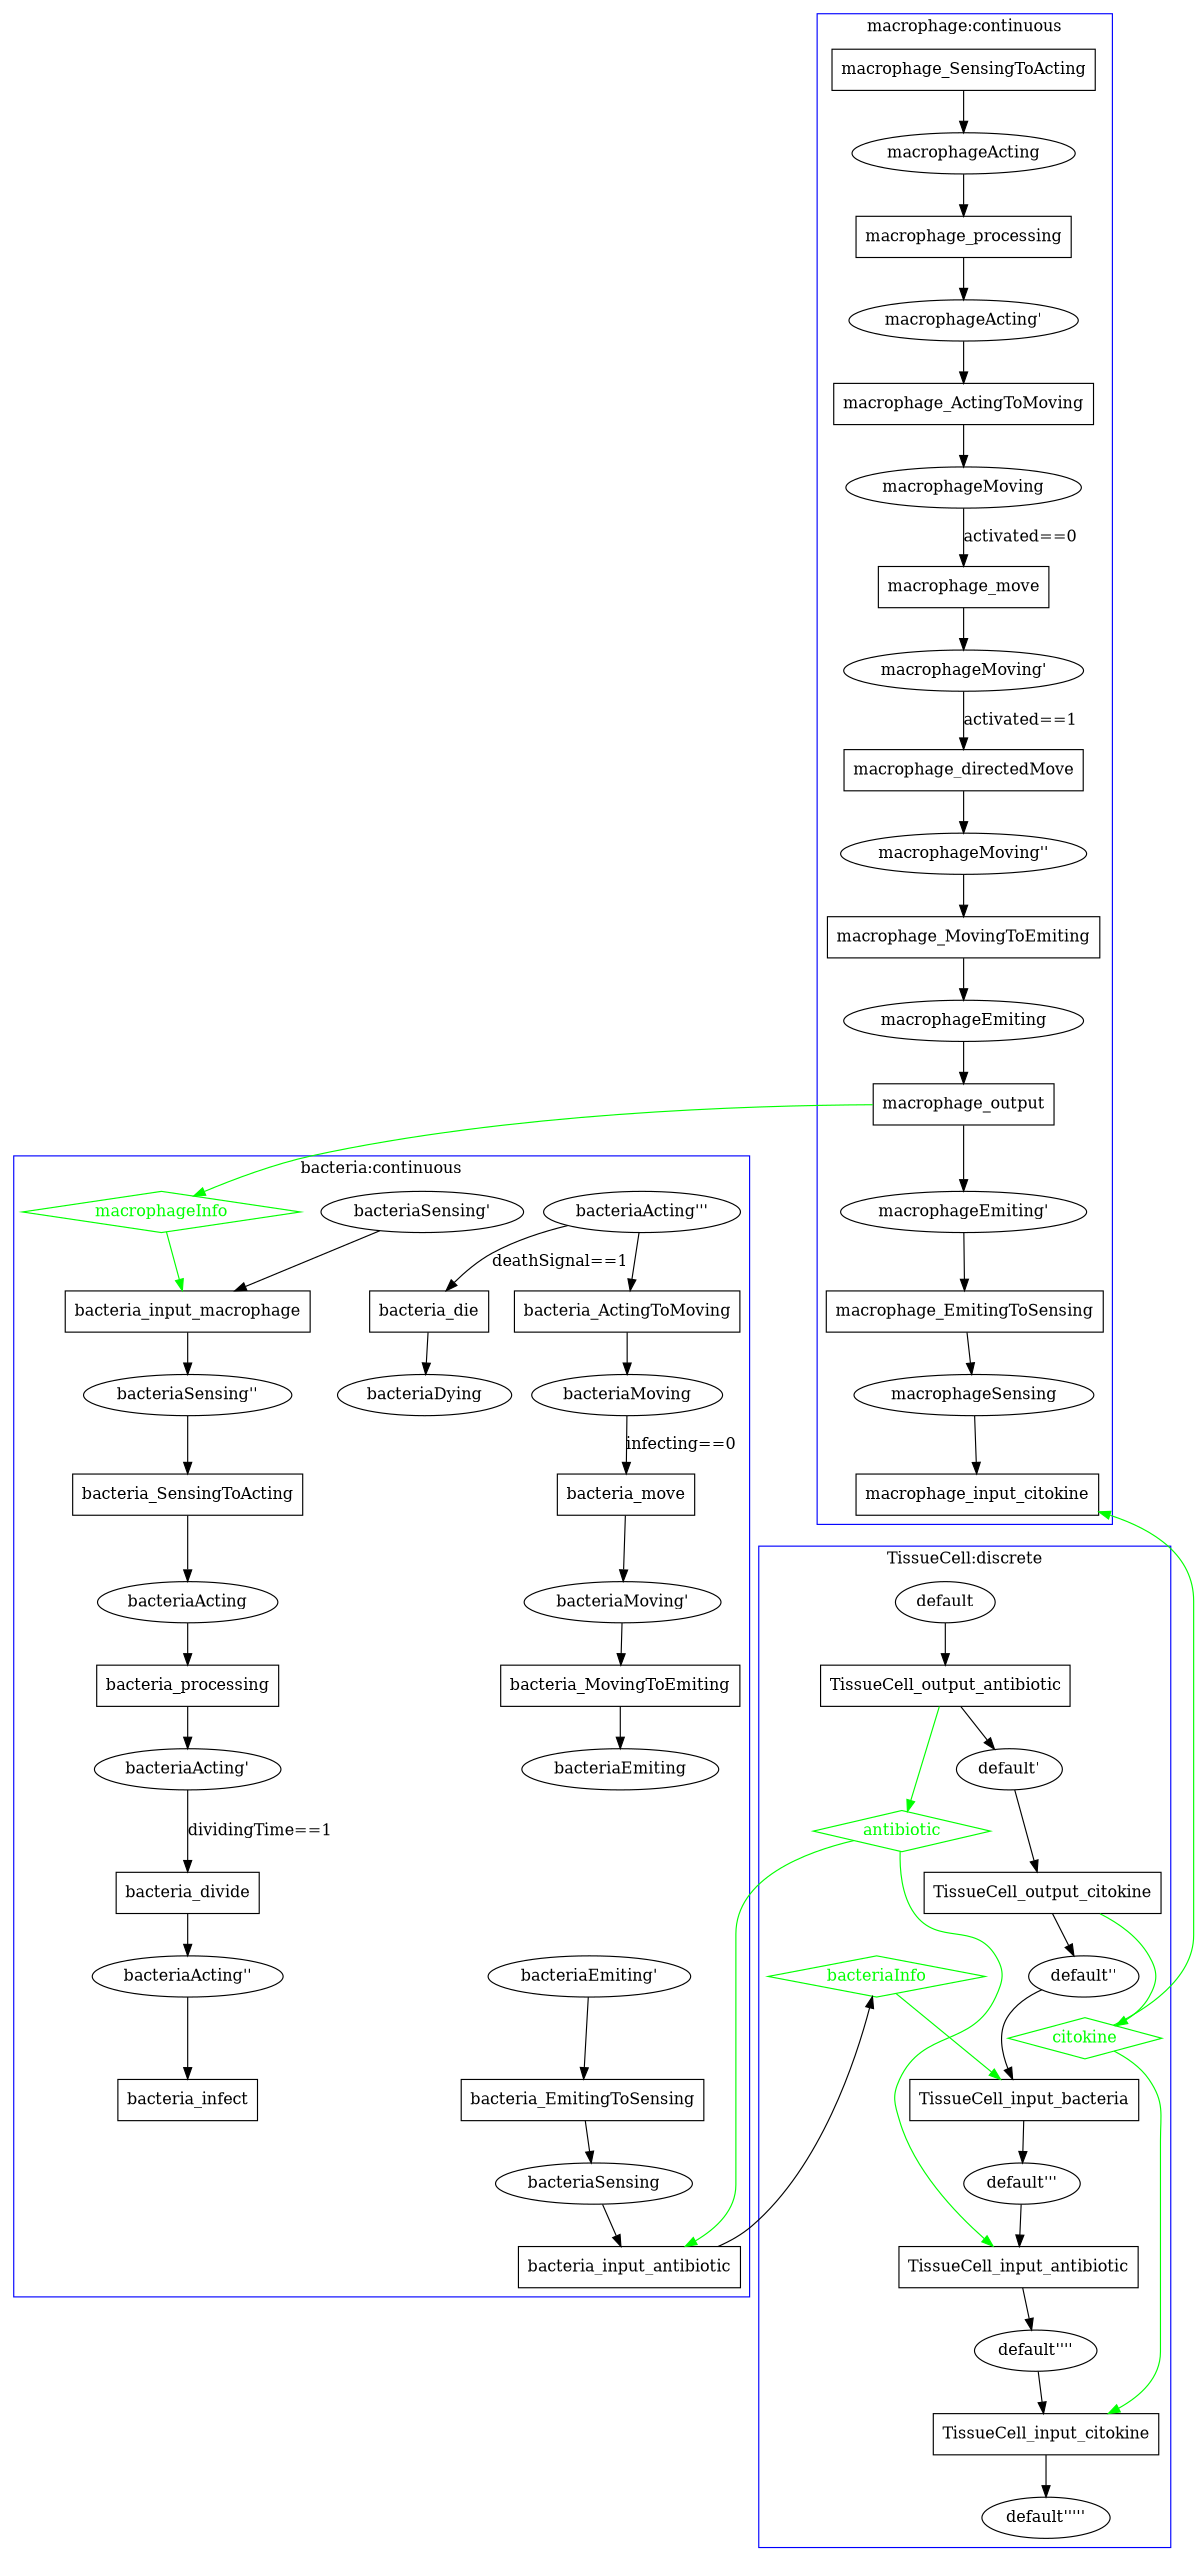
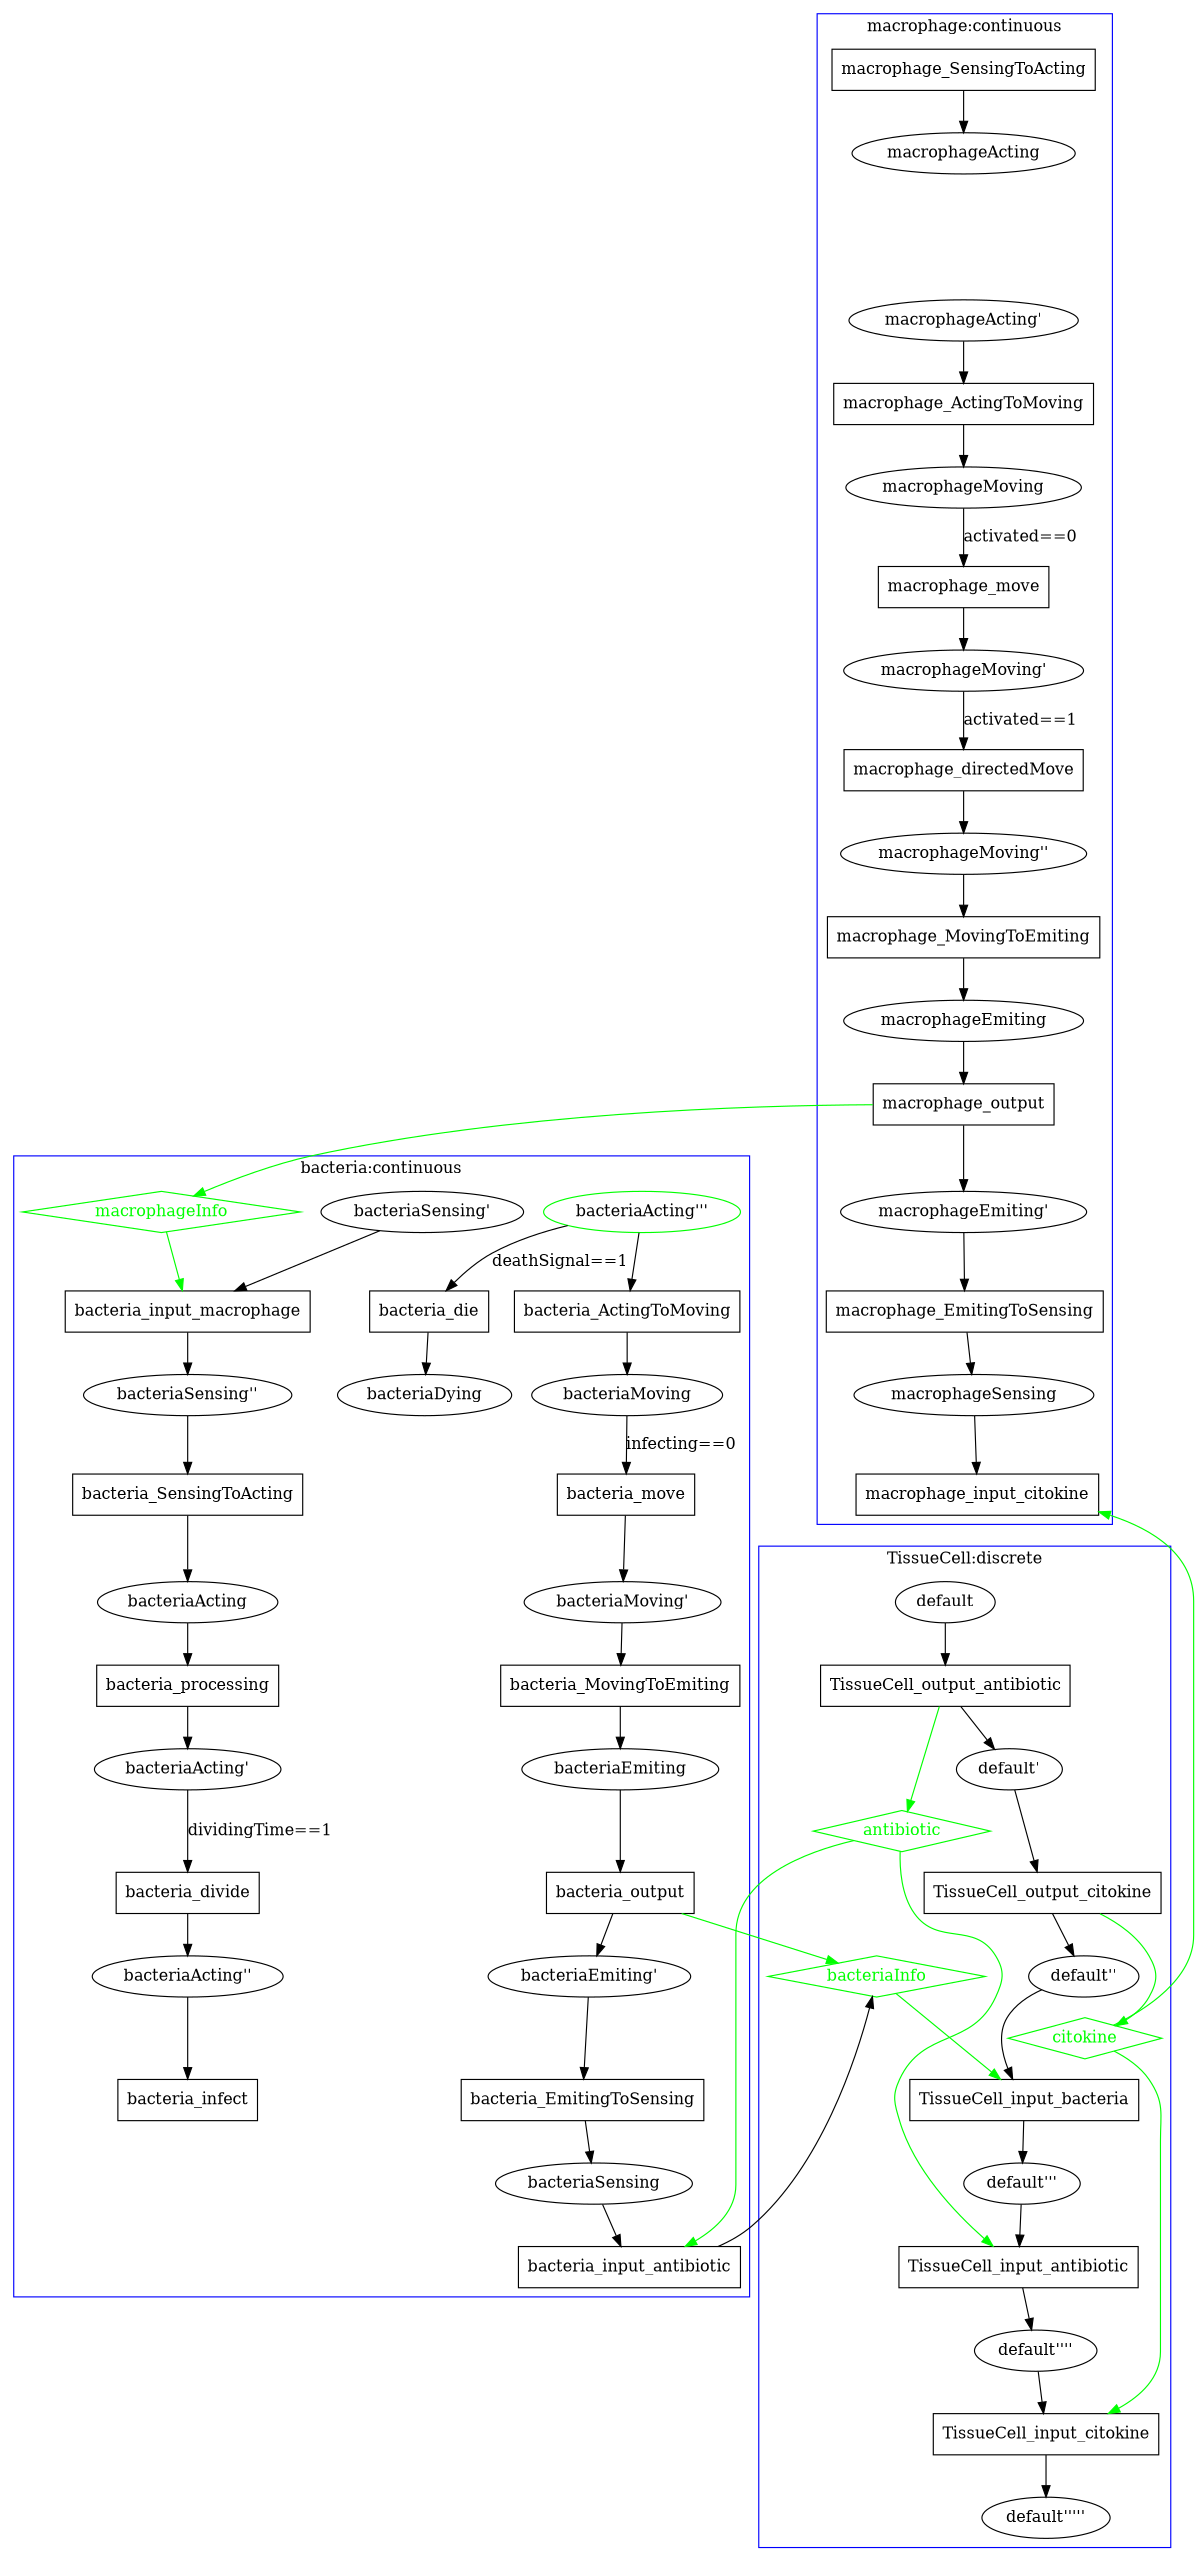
  digraph {
    TissueCell_input_bacteria [shape=box]
    "default'''"
    n3 [color=green fontcolor=green label=bacteriaInfo shape=diamond]
    TissueCell_input_antibiotic [shape=box]
    "default''''"
    n6 [color=green fontcolor=green label=antibiotic shape=diamond]
    TissueCell_output_antibiotic [shape=box]
    "default'"
    TissueCell_input_citokine [shape=box]
    "default'''''"
    n11 [color=green fontcolor=green label=citokine shape=diamond]
    TissueCell_output_citokine [shape=box]
    "default''"
    default
    bacteria_input_antibiotic [shape=box]
    bacteria_processing [shape=box]
    "bacteriaActing'"
    bacteria_move [shape=box]
    "bacteriaMoving'"
    bacteria_divide [shape=box]
    "bacteriaActing''"
    bacteria_infect [shape=box]
-   "bacteriaActing'''"
+   "bacteriaActing'''" [color=green]
    bacteria_die [shape=box]
    bacteriaDying
+   bacteria_output [shape=box]
    "bacteriaEmiting'"
    "bacteriaSensing'"
    bacteria_input_macrophage [shape=box]
    "bacteriaSensing''"
    n31 [color=green fontcolor=green label=macrophageInfo shape=diamond]
    bacteria_MovingToEmiting [shape=box]
    bacteriaEmiting
    bacteria_EmitingToSensing [shape=box]
    bacteriaSensing
    bacteria_SensingToActing [shape=box]
    bacteriaActing
    bacteria_ActingToMoving [shape=box]
    bacteriaMoving
    macrophage_input_citokine [shape=box]
-   macrophage_processing [shape=box]
    "macrophageActing'"
    macrophage_move [shape=box]
    "macrophageMoving'"
    macrophage_directedMove [shape=box]
    "macrophageMoving''"
    macrophage_output [shape=box]
    "macrophageEmiting'"
    macrophage_MovingToEmiting [shape=box]
    macrophageEmiting
    macrophage_EmitingToSensing [shape=box]
    macrophageSensing
    macrophage_SensingToActing [shape=box]
    macrophageActing
    macrophage_ActingToMoving [shape=box]
    macrophageMoving
    subgraph cluster_1 {
      color=blue
      label="TissueCell:discrete"
      TissueCell_input_bacteria
      "default'''"
      n3
      TissueCell_input_antibiotic
      "default''''"
      n6
      TissueCell_output_antibiotic
      "default'"
      TissueCell_input_citokine
      "default'''''"
      n11
      TissueCell_output_citokine
      "default''"
      default
    }
    subgraph cluster_2 {
      color=blue
      label="bacteria:continuous"
      bacteria_input_antibiotic
      bacteria_processing
      "bacteriaActing'"
      bacteria_move
      "bacteriaMoving'"
      bacteria_divide
      "bacteriaActing''"
      bacteria_infect
      "bacteriaActing'''"
      bacteria_die
      bacteriaDying
+     bacteria_output
      "bacteriaEmiting'"
      "bacteriaSensing'"
      bacteria_input_macrophage
      "bacteriaSensing''"
      n31
      bacteria_MovingToEmiting
      bacteriaEmiting
      bacteria_EmitingToSensing
      bacteriaSensing
      bacteria_SensingToActing
      bacteriaActing
      bacteria_ActingToMoving
      bacteriaMoving
    }
    subgraph cluster_3 {
      color=blue
      label="macrophage:continuous"
      macrophage_input_citokine
-     macrophage_processing
      "macrophageActing'"
      macrophage_move
      "macrophageMoving'"
      macrophage_directedMove
      "macrophageMoving''"
      macrophage_output
      "macrophageEmiting'"
      macrophage_MovingToEmiting
      macrophageEmiting
      macrophage_EmitingToSensing
      macrophageSensing
      macrophage_SensingToActing
      macrophageActing
      macrophage_ActingToMoving
      macrophageMoving
    }
    TissueCell_input_bacteria -> "default'''"
    "default'''" -> TissueCell_input_antibiotic
    n3 -> TissueCell_input_bacteria [color=green]
    TissueCell_input_antibiotic -> "default''''"
    "default''''" -> TissueCell_input_citokine
    n6 -> TissueCell_input_antibiotic [color=green]
    n6 -> bacteria_input_antibiotic [color=green]
    TissueCell_output_antibiotic -> n6 [color=green]
    TissueCell_output_antibiotic -> "default'"
    "default'" -> TissueCell_output_citokine
    TissueCell_input_citokine -> "default'''''"
    n11 -> TissueCell_input_citokine [color=green]
    n11 -> macrophage_input_citokine [color=green]
    TissueCell_output_citokine -> n11 [color=green]
    TissueCell_output_citokine -> "default''"
    "default''" -> TissueCell_input_bacteria
    default -> TissueCell_output_antibiotic
    bacteria_input_antibiotic -> n3
    bacteria_processing -> "bacteriaActing'"
    "bacteriaActing'" -> bacteria_divide [label="dividingTime==1"]
    bacteria_move -> "bacteriaMoving'"
    "bacteriaMoving'" -> bacteria_MovingToEmiting
    bacteria_divide -> "bacteriaActing''"
    "bacteriaActing''" -> bacteria_infect
    "bacteriaActing'''" -> bacteria_die [label="deathSignal==1"]
    "bacteriaActing'''" -> bacteria_ActingToMoving
    bacteria_die -> bacteriaDying
+   bacteria_output -> n3 [color=green]
+   bacteria_output -> "bacteriaEmiting'"
    "bacteriaEmiting'" -> bacteria_EmitingToSensing
    "bacteriaSensing'" -> bacteria_input_macrophage
    bacteria_input_macrophage -> "bacteriaSensing''"
    "bacteriaSensing''" -> bacteria_SensingToActing
    n31 -> bacteria_input_macrophage [color=green]
    bacteria_MovingToEmiting -> bacteriaEmiting
+   bacteriaEmiting -> bacteria_output
    bacteria_EmitingToSensing -> bacteriaSensing
    bacteriaSensing -> bacteria_input_antibiotic
    bacteria_SensingToActing -> bacteriaActing
    bacteriaActing -> bacteria_processing
    bacteria_ActingToMoving -> bacteriaMoving
    bacteriaMoving -> bacteria_move [label="infecting==0"]
-   macrophage_processing -> "macrophageActing'"
    "macrophageActing'" -> macrophage_ActingToMoving
    macrophage_move -> "macrophageMoving'"
    "macrophageMoving'" -> macrophage_directedMove [label="activated==1"]
    macrophage_directedMove -> "macrophageMoving''"
    "macrophageMoving''" -> macrophage_MovingToEmiting
    macrophage_output -> n31 [color=green]
    macrophage_output -> "macrophageEmiting'"
    "macrophageEmiting'" -> macrophage_EmitingToSensing
    macrophage_MovingToEmiting -> macrophageEmiting
    macrophageEmiting -> macrophage_output
    macrophage_EmitingToSensing -> macrophageSensing
    macrophageSensing -> macrophage_input_citokine
    macrophage_SensingToActing -> macrophageActing
-   macrophageActing -> macrophage_processing
    macrophage_ActingToMoving -> macrophageMoving
    macrophageMoving -> macrophage_move [label="activated==0"]
  }
